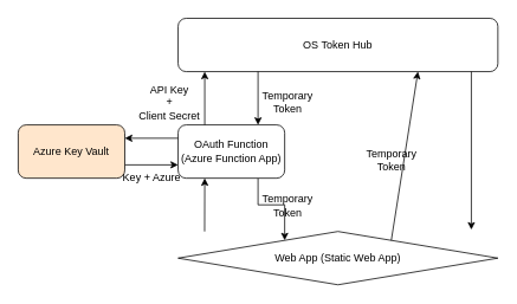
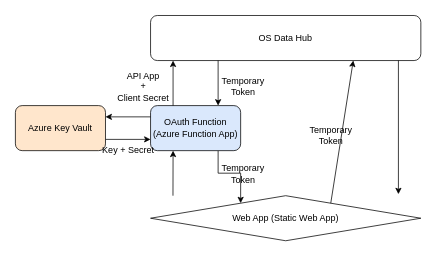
  <mxCell id="0" />
  <mxCell id="1" parent="0" />
  <mxCell id="2" style="edgeStyle=orthogonalEdgeStyle;rounded=0;orthogonalLoop=1;jettySize=auto;html=1;exitX=0.75;exitY=1;exitDx=0;exitDy=0;entryX=0.25;entryY=0;entryDx=0;entryDy=0;" edge="1" parent="1" source="3" target="7"><mxGeometry relative="1" as="geometry" /></mxCell>
- <mxCell id="3" value="OAuth Function&lt;br&gt;(Azure Function App)" style="rounded=1;whiteSpace=wrap;html=1;" vertex="1" parent="1"><mxGeometry x="200" y="140" width="120" height="60" as="geometry" /></mxCell>
- <mxCell id="4" value="OS Token Hub" style="rounded=1;whiteSpace=wrap;html=1;" vertex="1" parent="1"><mxGeometry x="200" y="20" width="360" height="60" as="geometry" /></mxCell>
+ <mxCell id="3" value="OAuth Function&lt;br&gt;(Azure Function App)" style="rounded=1;whiteSpace=wrap;html=1;fillColor=#dae8fc;" vertex="1" parent="1"><mxGeometry x="200" y="140" width="120" height="60" as="geometry" /></mxCell>
+ <mxCell id="4" value="OS Data Hub" style="rounded=1;whiteSpace=wrap;html=1;" vertex="1" parent="1"><mxGeometry x="200" y="20" width="360" height="60" as="geometry" /></mxCell>
  <mxCell id="5" value="" style="endArrow=classic;html=1;rounded=0;exitX=0.25;exitY=0;exitDx=0;exitDy=0;" edge="1" parent="1" source="3"><mxGeometry width="50" height="50" relative="1" as="geometry"><mxPoint x="380" y="180" as="sourcePoint" /><mxPoint x="230" y="80" as="targetPoint" /></mxGeometry></mxCell>
  <mxCell id="6" value="" style="endArrow=classic;html=1;rounded=0;entryX=0.75;entryY=0;entryDx=0;entryDy=0;" edge="1" parent="1" target="3"><mxGeometry width="50" height="50" relative="1" as="geometry"><mxPoint x="290" y="80" as="sourcePoint" /><mxPoint x="430" y="130" as="targetPoint" /></mxGeometry></mxCell>
  <mxCell id="7" value="Web App (Static Web App)" style="rhombus;whiteSpace=wrap;html=1;" vertex="1" parent="1"><mxGeometry x="200" y="260" width="360" height="60" as="geometry" /></mxCell>
  <mxCell id="8" value="" style="endArrow=classic;html=1;rounded=0;entryX=0.25;entryY=1;entryDx=0;entryDy=0;exitX=0.083;exitY=0;exitDx=0;exitDy=0;exitPerimeter=0;" edge="1" parent="1" source="7" target="3"><mxGeometry width="50" height="50" relative="1" as="geometry"><mxPoint x="250" y="310" as="sourcePoint" /><mxPoint x="300" y="260" as="targetPoint" /></mxGeometry></mxCell>
  <mxCell id="9" value="" style="endArrow=classic;html=1;rounded=0;entryX=0.75;entryY=1;entryDx=0;entryDy=0;exitX=0.75;exitY=0;exitDx=0;exitDy=0;" edge="1" parent="1" source="7" target="4"><mxGeometry width="50" height="50" relative="1" as="geometry"><mxPoint x="460" y="250" as="sourcePoint" /><mxPoint x="510" y="200" as="targetPoint" /></mxGeometry></mxCell>
  <mxCell id="10" value="" style="endArrow=classic;html=1;rounded=0;exitX=0.917;exitY=1;exitDx=0;exitDy=0;exitPerimeter=0;entryX=0.917;entryY=-0.033;entryDx=0;entryDy=0;entryPerimeter=0;" edge="1" parent="1" source="4" target="7"><mxGeometry width="50" height="50" relative="1" as="geometry"><mxPoint x="250" y="310" as="sourcePoint" /><mxPoint x="300" y="260" as="targetPoint" /></mxGeometry></mxCell>
  <mxCell id="11" style="edgeStyle=orthogonalEdgeStyle;rounded=0;orthogonalLoop=1;jettySize=auto;html=1;exitX=1;exitY=0.75;exitDx=0;exitDy=0;entryX=0;entryY=0.75;entryDx=0;entryDy=0;" edge="1" parent="1" source="12" target="3"><mxGeometry relative="1" as="geometry" /></mxCell>
  <mxCell id="12" value="Azure Key Vault" style="rounded=1;whiteSpace=wrap;html=1;fillColor=#ffe6cc;" vertex="1" parent="1"><mxGeometry x="20" y="140" width="120" height="60" as="geometry" /></mxCell>
  <mxCell id="13" value="Temporary &lt;br&gt;Token" style="text;html=1;align=center;verticalAlign=middle;resizable=0;points=[];autosize=1;strokeColor=none;fillColor=none;" vertex="1" parent="1"><mxGeometry x="288" y="216" width="70" height="30" as="geometry" /></mxCell>
- <mxCell id="14" value="API Key&lt;br&gt;+&lt;br&gt;Client Secret" style="text;html=1;align=center;verticalAlign=middle;resizable=0;points=[];autosize=1;strokeColor=none;fillColor=none;" vertex="1" parent="1"><mxGeometry x="150" y="90" width="80" height="50" as="geometry" /></mxCell>
+ <mxCell id="14" value="API App&lt;br&gt;+&lt;br&gt;Client Secret" style="text;html=1;align=center;verticalAlign=middle;resizable=0;points=[];autosize=1;strokeColor=none;fillColor=none;" vertex="1" parent="1"><mxGeometry x="150" y="90" width="80" height="50" as="geometry" /></mxCell>
  <mxCell id="15" value="Temporary &lt;br&gt;Token" style="text;html=1;align=center;verticalAlign=middle;resizable=0;points=[];autosize=1;strokeColor=none;fillColor=none;" vertex="1" parent="1"><mxGeometry x="288" y="100" width="70" height="30" as="geometry" /></mxCell>
  <mxCell id="16" value="" style="endArrow=classic;html=1;rounded=0;entryX=1;entryY=0.25;entryDx=0;entryDy=0;exitX=0;exitY=0.25;exitDx=0;exitDy=0;" edge="1" parent="1" source="3" target="12"><mxGeometry width="50" height="50" relative="1" as="geometry"><mxPoint x="250" y="270" as="sourcePoint" /><mxPoint x="300" y="220" as="targetPoint" /></mxGeometry></mxCell>
- <mxCell id="17" value="Key + Azure" style="text;html=1;align=center;verticalAlign=middle;resizable=0;points=[];autosize=1;strokeColor=none;fillColor=none;" vertex="1" parent="1"><mxGeometry x="130" y="190" width="80" height="20" as="geometry" /></mxCell>
+ <mxCell id="17" value="Key + Secret" style="text;html=1;align=center;verticalAlign=middle;resizable=0;points=[];autosize=1;strokeColor=none;fillColor=none;" vertex="1" parent="1"><mxGeometry x="130" y="190" width="80" height="20" as="geometry" /></mxCell>
  <mxCell id="18" value="Temporary&lt;br&gt;Token" style="text;html=1;align=center;verticalAlign=middle;resizable=0;points=[];autosize=1;strokeColor=none;fillColor=none;" vertex="1" parent="1"><mxGeometry x="405" y="165" width="70" height="30" as="geometry" /></mxCell>
